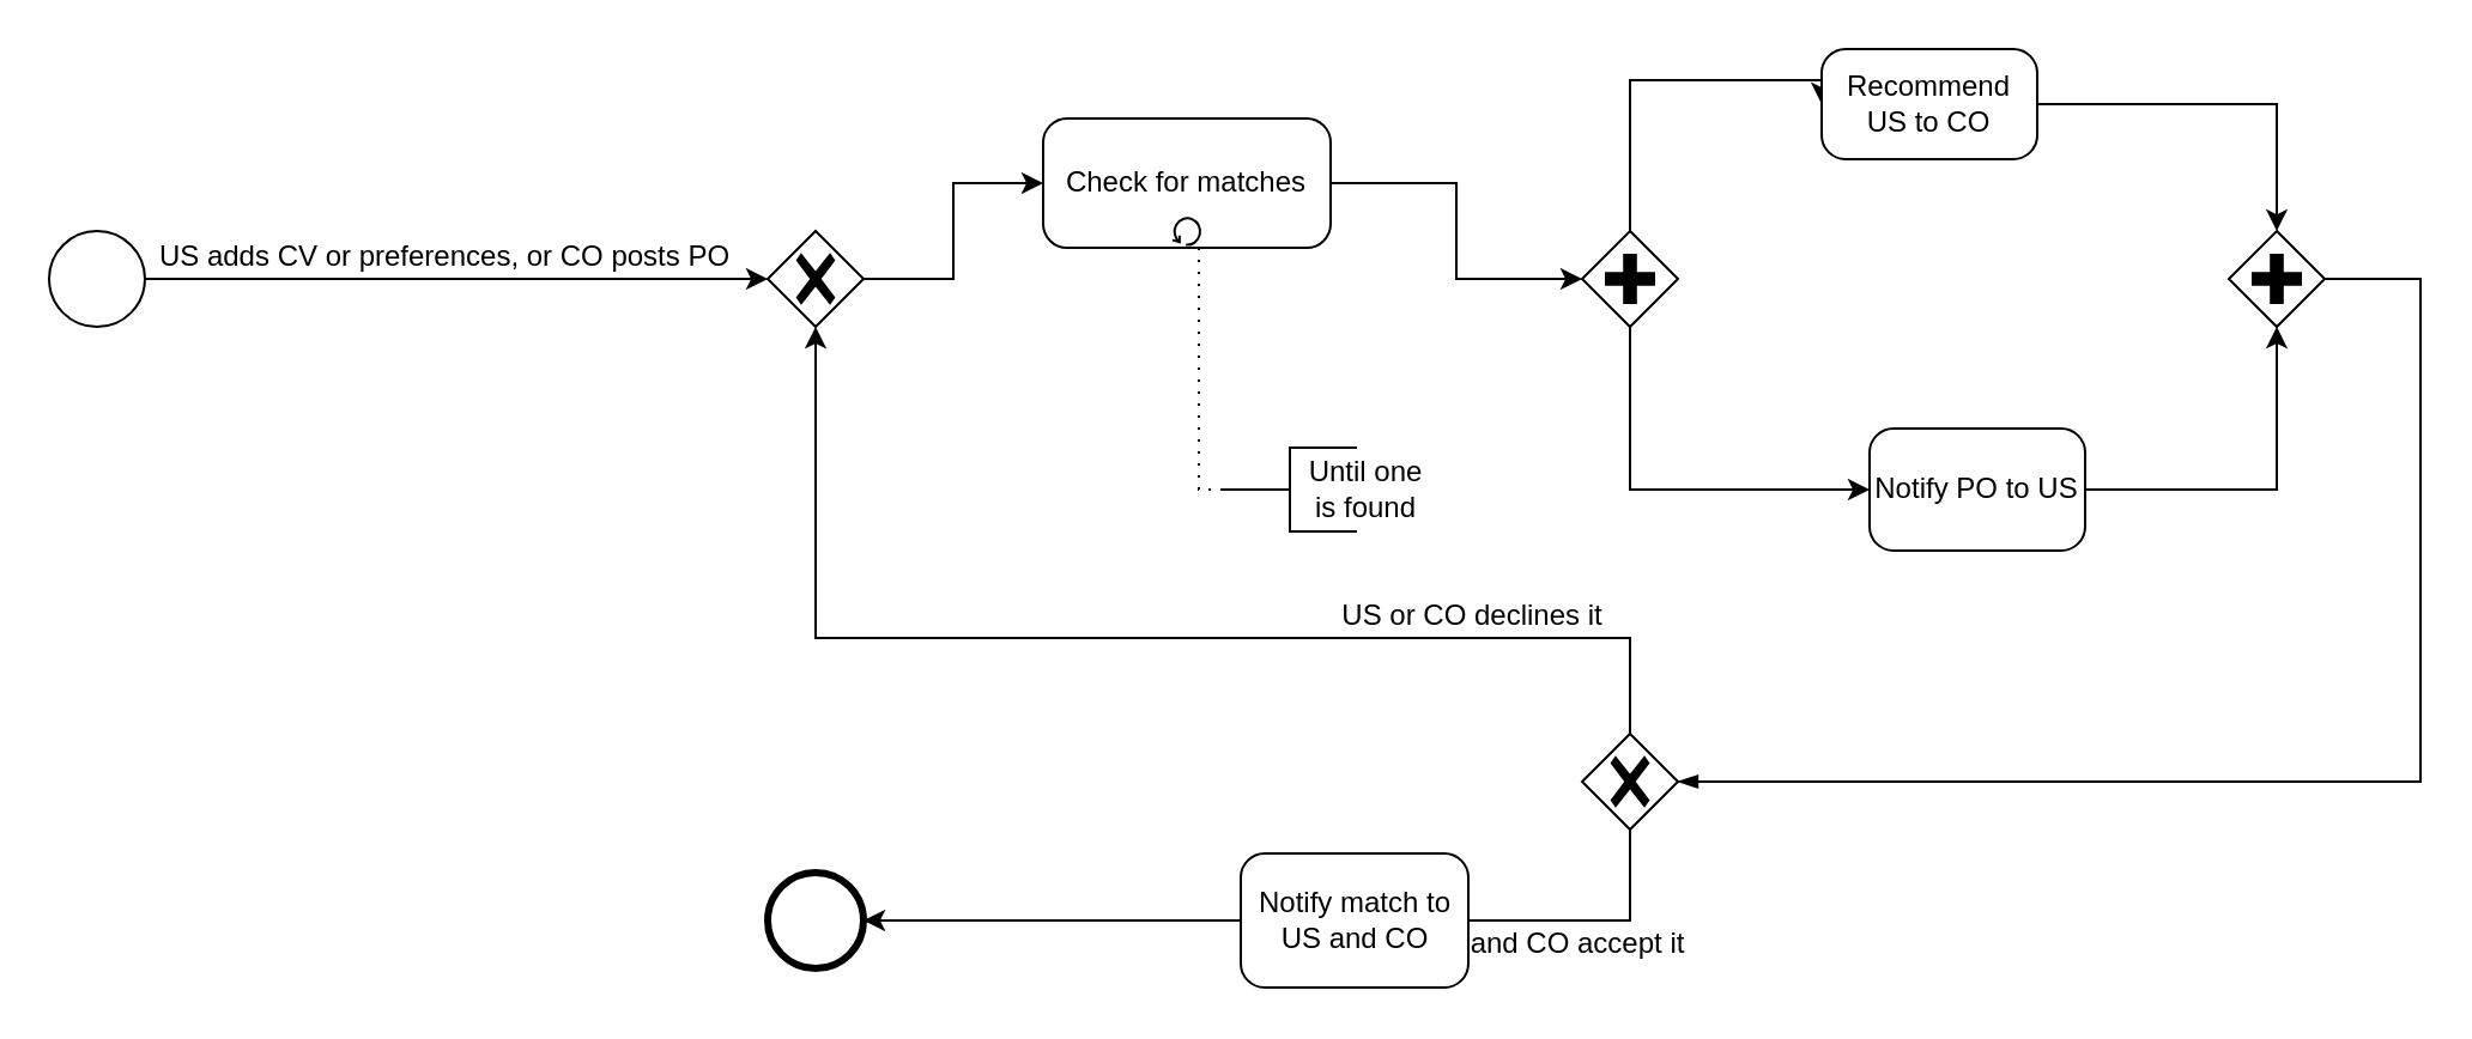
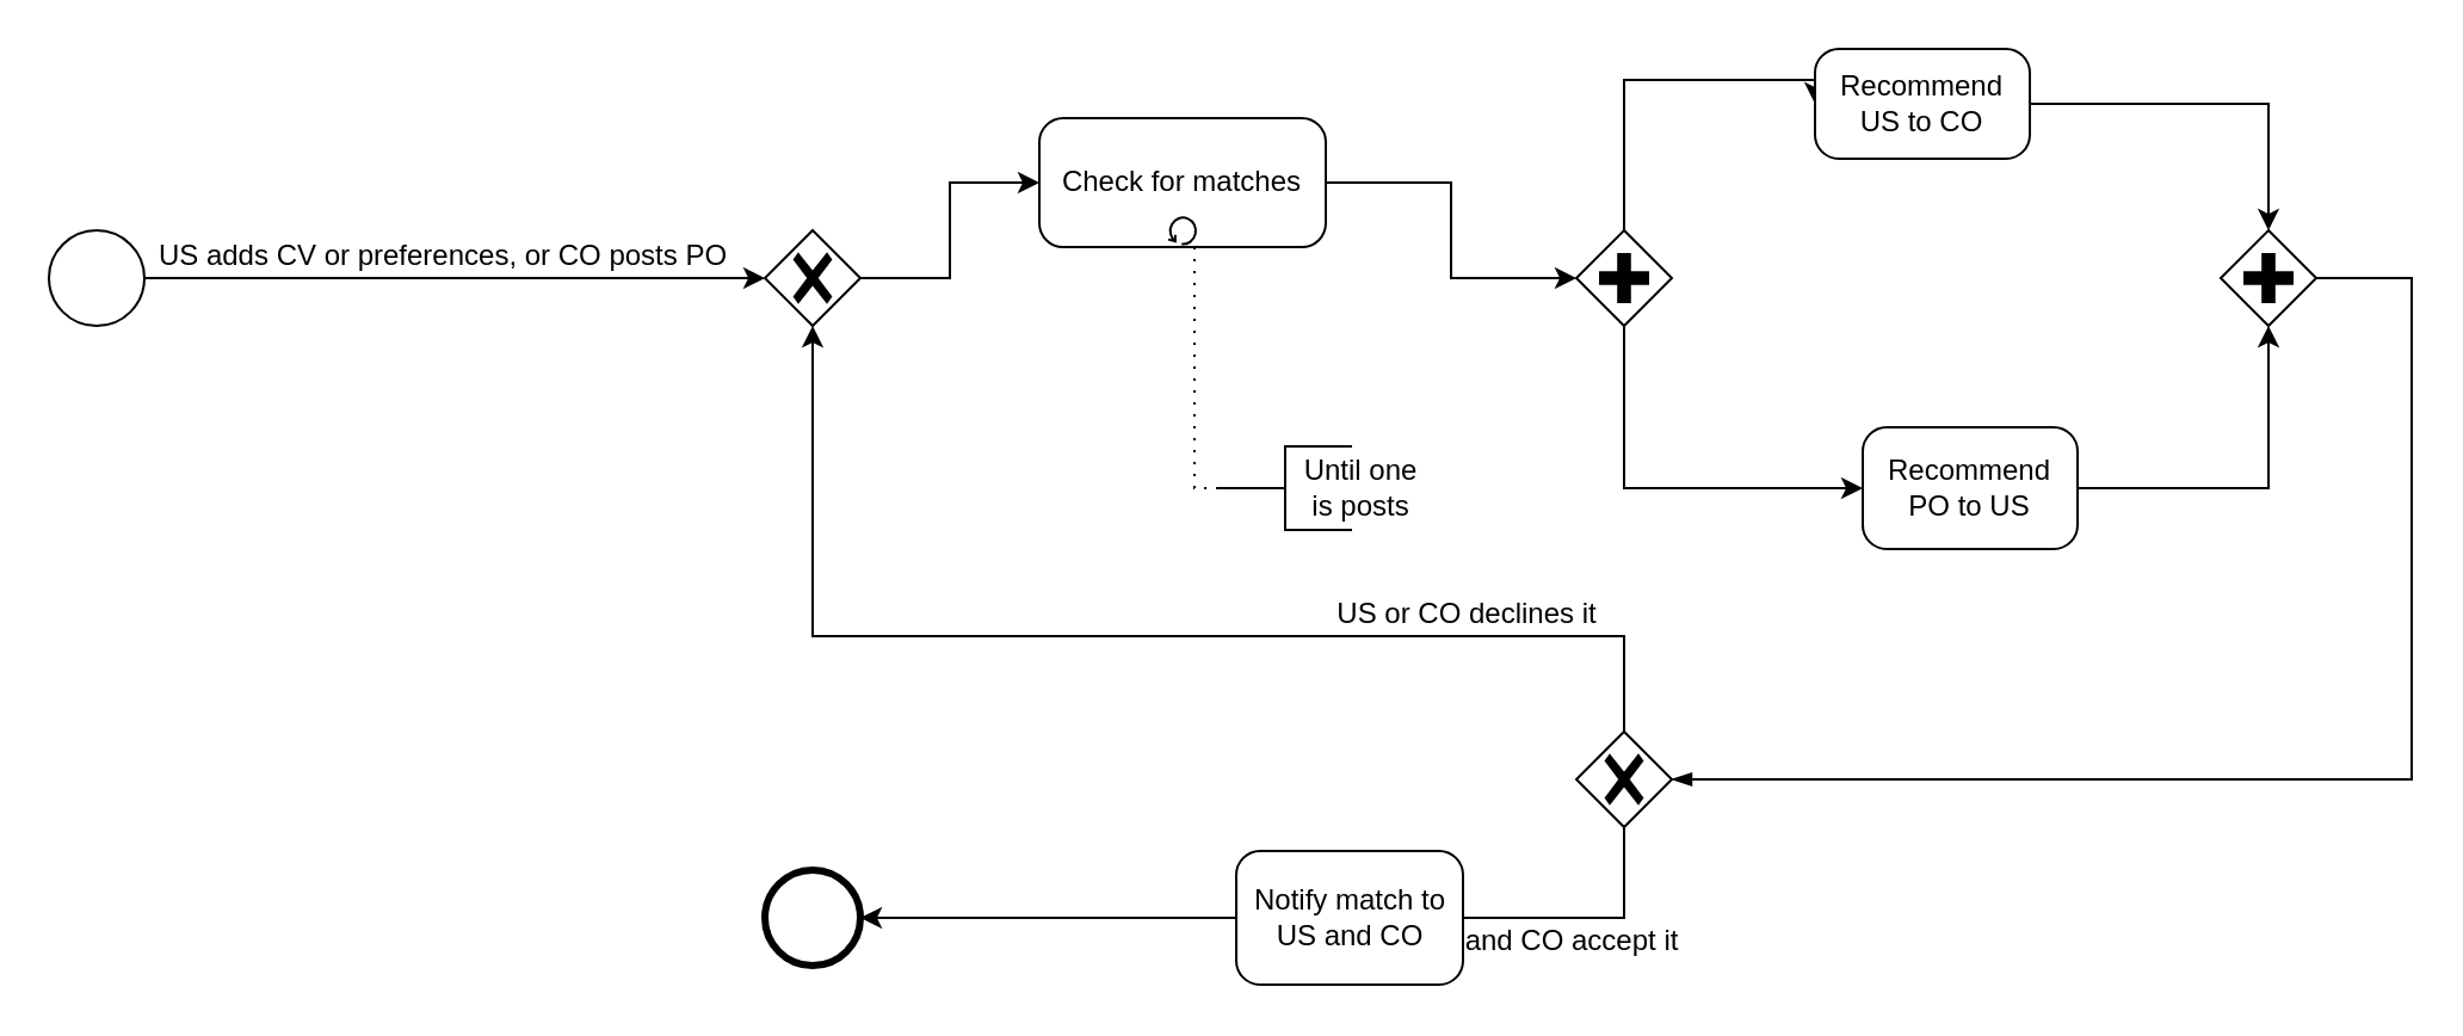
  <mxCell id="0" />
  <mxCell id="1" parent="0" />
  <mxCell id="2" value="" style="points=[[0.145,0.145,0],[0.5,0,0],[0.855,0.145,0],[1,0.5,0],[0.855,0.855,0],[0.5,1,0],[0.145,0.855,0],[0,0.5,0]];shape=mxgraph.bpmn.event;html=1;verticalLabelPosition=bottom;labelBackgroundColor=#ffffff;verticalAlign=top;align=center;perimeter=ellipsePerimeter;outlineConnect=0;aspect=fixed;outline=standard;symbol=general;" vertex="1" parent="1"><mxGeometry x="20" y="96.03" width="40" height="40" as="geometry" /></mxCell>
  <mxCell id="3" value="" style="points=[[0.145,0.145,0],[0.5,0,0],[0.855,0.145,0],[1,0.5,0],[0.855,0.855,0],[0.5,1,0],[0.145,0.855,0],[0,0.5,0]];shape=mxgraph.bpmn.event;html=1;verticalLabelPosition=bottom;labelBackgroundColor=#ffffff;verticalAlign=top;align=center;perimeter=ellipsePerimeter;outlineConnect=0;aspect=fixed;outline=end;symbol=terminate2;" vertex="1" parent="1"><mxGeometry x="320.001" y="363.998" width="40" height="40" as="geometry" /></mxCell>
  <mxCell id="4" style="edgeStyle=orthogonalEdgeStyle;rounded=0;orthogonalLoop=1;jettySize=auto;html=1;exitX=1;exitY=0.5;exitDx=0;exitDy=0;exitPerimeter=0;entryX=0;entryY=0.5;entryDx=0;entryDy=0;entryPerimeter=0;" edge="1" parent="1" source="10" target="15"><mxGeometry relative="1" as="geometry"><mxPoint x="660.001" y="115.808" as="sourcePoint" /><mxPoint x="743.33" y="115.79" as="targetPoint" /></mxGeometry></mxCell>
  <mxCell id="5" value="" style="points=[[0.25,0.25,0],[0.5,0,0],[0.75,0.25,0],[1,0.5,0],[0.75,0.75,0],[0.5,1,0],[0.25,0.75,0],[0,0.5,0]];shape=mxgraph.bpmn.gateway2;html=1;verticalLabelPosition=bottom;labelBackgroundColor=#ffffff;verticalAlign=top;align=center;perimeter=rhombusPerimeter;outlineConnect=0;outline=none;symbol=none;gwType=exclusive;" vertex="1" parent="1"><mxGeometry x="320" y="96" width="40" height="40" as="geometry" /></mxCell>
  <mxCell id="6" style="edgeStyle=orthogonalEdgeStyle;rounded=0;orthogonalLoop=1;jettySize=auto;html=1;entryX=0;entryY=0.5;entryDx=0;entryDy=0;entryPerimeter=0;" edge="1" parent="1" source="5" target="10"><mxGeometry relative="1" as="geometry"><mxPoint x="533" y="127" as="targetPoint" /></mxGeometry></mxCell>
  <mxCell id="7" style="edgeStyle=orthogonalEdgeStyle;rounded=0;orthogonalLoop=1;jettySize=auto;html=1;entryX=0.5;entryY=1;entryDx=0;entryDy=0;entryPerimeter=0;exitX=1;exitY=0.5;exitDx=0;exitDy=0;exitPerimeter=0;" edge="1" parent="1" source="27" target="16"><mxGeometry relative="1" as="geometry"><mxPoint x="1160.338" y="53.685" as="targetPoint" /><mxPoint x="1019.671" y="130" as="sourcePoint" /></mxGeometry></mxCell>
  <mxCell id="8" value="" style="endArrow=classic;html=1;rounded=0;exitX=1;exitY=0.5;exitDx=0;exitDy=0;exitPerimeter=0;entryX=0;entryY=0.5;entryDx=0;entryDy=0;entryPerimeter=0;" edge="1" parent="1" source="2" target="5"><mxGeometry relative="1" as="geometry"><mxPoint x="177.671" y="132.598" as="sourcePoint" /><mxPoint x="443.671" y="132.598" as="targetPoint" /></mxGeometry></mxCell>
  <mxCell id="9" value="&lt;font&gt;&lt;font style=&quot;font-size: 12px;&quot;&gt;US adds CV or preferences, or&amp;nbsp;&lt;/font&gt;&lt;/font&gt;&lt;span style=&quot;font-size: 12px;&quot;&gt;CO posts PO&lt;/span&gt;" style="edgeLabel;resizable=0;html=1;;align=center;verticalAlign=middle;" connectable="0" vertex="1" parent="8"><mxGeometry relative="1" as="geometry"><mxPoint x="-5" y="-10" as="offset" /></mxGeometry></mxCell>
  <mxCell id="10" value="&lt;font&gt;Check for matches&lt;/font&gt;" style="points=[[0.25,0,0],[0.5,0,0],[0.75,0,0],[1,0.25,0],[1,0.5,0],[1,0.75,0],[0.75,1,0],[0.5,1,0],[0.25,1,0],[0,0.75,0],[0,0.5,0],[0,0.25,0]];shape=mxgraph.bpmn.task;whiteSpace=wrap;rectStyle=rounded;size=10;html=1;container=1;expand=0;collapsible=0;taskMarker=abstract;isLoopStandard=1;" vertex="1" parent="1"><mxGeometry x="435" y="49.01" width="120" height="54.04" as="geometry" /></mxCell>
  <mxCell id="11" value="" style="html=1;shape=mxgraph.flowchart.annotation_2;align=left;labelPosition=right;" vertex="1" parent="1"><mxGeometry x="510.001" y="186.498" width="56" height="35" as="geometry" /></mxCell>
  <mxCell id="12" value="" style="edgeStyle=elbowEdgeStyle;fontSize=12;html=1;endFill=0;startFill=0;endSize=6;startSize=6;dashed=1;dashPattern=1 4;endArrow=none;startArrow=none;rounded=0;exitX=0.5;exitY=1;exitDx=0;exitDy=0;exitPerimeter=0;" edge="1" parent="1" source="10" target="11"><mxGeometry width="160" relative="1" as="geometry"><mxPoint x="540" y="186" as="sourcePoint" /><mxPoint x="670.671" y="197.228" as="targetPoint" /><Array as="points"><mxPoint x="500" y="186" /></Array></mxGeometry></mxCell>
- <mxCell id="13" value="&lt;font&gt;Until one is found&lt;/font&gt;" style="text;html=1;strokeColor=none;fillColor=none;align=center;verticalAlign=middle;whiteSpace=wrap;rounded=0;" vertex="1" parent="1"><mxGeometry x="540" y="189" width="60" height="30" as="geometry" /></mxCell>
+ <mxCell id="13" value="&lt;font&gt;Until one is posts&lt;/font&gt;" style="text;html=1;strokeColor=none;fillColor=none;align=center;verticalAlign=middle;whiteSpace=wrap;rounded=0;" vertex="1" parent="1"><mxGeometry x="540" y="189" width="60" height="30" as="geometry" /></mxCell>
  <mxCell id="14" style="edgeStyle=orthogonalEdgeStyle;rounded=0;orthogonalLoop=1;jettySize=auto;html=1;exitX=0.5;exitY=1;exitDx=0;exitDy=0;exitPerimeter=0;entryX=0;entryY=0.5;entryDx=0;entryDy=0;entryPerimeter=0;" edge="1" parent="1" source="15" target="27"><mxGeometry relative="1" as="geometry"><mxPoint x="898.007" y="133.018" as="targetPoint" /></mxGeometry></mxCell>
  <mxCell id="15" value="" style="points=[[0.25,0.25,0],[0.5,0,0],[0.75,0.25,0],[1,0.5,0],[0.75,0.75,0],[0.5,1,0],[0.25,0.75,0],[0,0.5,0]];shape=mxgraph.bpmn.gateway2;html=1;verticalLabelPosition=bottom;labelBackgroundColor=#ffffff;verticalAlign=top;align=center;perimeter=rhombusPerimeter;outlineConnect=0;outline=none;symbol=none;gwType=parallel;aspect=fixed;" vertex="1" parent="1"><mxGeometry x="660.001" y="96.028" width="40" height="40" as="geometry" /></mxCell>
  <mxCell id="16" value="" style="points=[[0.25,0.25,0],[0.5,0,0],[0.75,0.25,0],[1,0.5,0],[0.75,0.75,0],[0.5,1,0],[0.25,0.75,0],[0,0.5,0]];shape=mxgraph.bpmn.gateway2;html=1;verticalLabelPosition=bottom;labelBackgroundColor=#ffffff;verticalAlign=top;align=center;perimeter=rhombusPerimeter;outlineConnect=0;outline=none;symbol=none;gwType=parallel;aspect=fixed;" vertex="1" parent="1"><mxGeometry x="930.001" y="96.028" width="40" height="40" as="geometry" /></mxCell>
  <mxCell id="17" style="edgeStyle=orthogonalEdgeStyle;rounded=0;orthogonalLoop=1;jettySize=auto;html=1;entryX=0.5;entryY=0;entryDx=0;entryDy=0;entryPerimeter=0;exitX=1;exitY=0.5;exitDx=0;exitDy=0;exitPerimeter=0;" edge="1" parent="1" source="28" target="16"><mxGeometry relative="1" as="geometry"><mxPoint x="1043.67" y="-65" as="sourcePoint" /></mxGeometry></mxCell>
  <mxCell id="18" value="" style="points=[[0.25,0.25,0],[0.5,0,0],[0.75,0.25,0],[1,0.5,0],[0.75,0.75,0],[0.5,1,0],[0.25,0.75,0],[0,0.5,0]];shape=mxgraph.bpmn.gateway2;html=1;verticalLabelPosition=bottom;labelBackgroundColor=#ffffff;verticalAlign=top;align=center;perimeter=rhombusPerimeter;outlineConnect=0;outline=none;symbol=none;gwType=exclusive;aspect=fixed;" vertex="1" parent="1"><mxGeometry x="660.001" y="305.998" width="40" height="40" as="geometry" /></mxCell>
  <mxCell id="19" value="" style="edgeStyle=elbowEdgeStyle;fontSize=12;html=1;endArrow=blockThin;endFill=1;rounded=0;exitX=1;exitY=0.5;exitDx=0;exitDy=0;exitPerimeter=0;entryX=1;entryY=0.5;entryDx=0;entryDy=0;entryPerimeter=0;" edge="1" parent="1" source="16" target="18"><mxGeometry width="160" relative="1" as="geometry"><mxPoint x="1189.671" y="23.018" as="sourcePoint" /><mxPoint x="960" y="326" as="targetPoint" /><Array as="points"><mxPoint x="1010" y="226" /></Array></mxGeometry></mxCell>
  <mxCell id="20" value="" style="endArrow=classic;html=1;rounded=0;exitX=0.5;exitY=1;exitDx=0;exitDy=0;exitPerimeter=0;entryX=0;entryY=0.5;entryDx=0;entryDy=0;entryPerimeter=0;" edge="1" parent="1" source="18" target="26"><mxGeometry relative="1" as="geometry"><mxPoint x="1703.671" y="143.048" as="sourcePoint" /><mxPoint x="1210.001" y="143.468" as="targetPoint" /><Array as="points"><mxPoint x="680" y="384" /></Array></mxGeometry></mxCell>
  <mxCell id="21" value="&lt;span style=&quot;font-size: 12px;&quot;&gt;US and CO accept it&lt;/span&gt;" style="edgeLabel;resizable=0;html=1;;align=center;verticalAlign=middle;" connectable="0" vertex="1" parent="20"><mxGeometry relative="1" as="geometry"><mxPoint x="29" y="9" as="offset" /></mxGeometry></mxCell>
  <mxCell id="22" value="" style="endArrow=classic;html=1;rounded=0;exitX=0.5;exitY=0;exitDx=0;exitDy=0;exitPerimeter=0;" edge="1" parent="1" source="18"><mxGeometry relative="1" as="geometry"><mxPoint x="930" y="266" as="sourcePoint" /><mxPoint x="340" y="136" as="targetPoint" /><Array as="points"><mxPoint x="680" y="266" /><mxPoint x="530" y="266" /><mxPoint x="340" y="266" /></Array></mxGeometry></mxCell>
  <mxCell id="23" value="&lt;span style=&quot;font-size: 12px;&quot;&gt;US or CO declines it&lt;/span&gt;" style="edgeLabel;resizable=0;html=1;;align=center;verticalAlign=middle;" connectable="0" vertex="1" parent="22"><mxGeometry relative="1" as="geometry"><mxPoint x="149" y="-10" as="offset" /></mxGeometry></mxCell>
  <mxCell id="24" style="edgeStyle=orthogonalEdgeStyle;rounded=0;orthogonalLoop=1;jettySize=auto;html=1;entryX=0;entryY=0.5;entryDx=0;entryDy=0;entryPerimeter=0;exitX=0.5;exitY=0;exitDx=0;exitDy=0;exitPerimeter=0;" edge="1" parent="1" source="15" target="28"><mxGeometry relative="1" as="geometry"><mxPoint x="897" y="-64.99" as="targetPoint" /><Array as="points"><mxPoint x="680" y="33" /></Array></mxGeometry></mxCell>
  <mxCell id="25" style="edgeStyle=orthogonalEdgeStyle;rounded=0;orthogonalLoop=1;jettySize=auto;html=1;" edge="1" parent="1" source="26" target="3"><mxGeometry relative="1" as="geometry" /></mxCell>
  <mxCell id="26" value="&lt;font&gt;Notify match to US and CO&lt;/font&gt;" style="points=[[0.25,0,0],[0.5,0,0],[0.75,0,0],[1,0.25,0],[1,0.5,0],[1,0.75,0],[0.75,1,0],[0.5,1,0],[0.25,1,0],[0,0.75,0],[0,0.5,0],[0,0.25,0]];shape=mxgraph.bpmn.task;whiteSpace=wrap;rectStyle=rounded;size=10;html=1;container=1;expand=0;collapsible=0;taskMarker=abstract;" vertex="1" parent="1"><mxGeometry x="517.5" y="356" width="95" height="56" as="geometry" /></mxCell>
- <mxCell id="27" value="&lt;font&gt;Notify PO to US&lt;/font&gt;" style="points=[[0.25,0,0],[0.5,0,0],[0.75,0,0],[1,0.25,0],[1,0.5,0],[1,0.75,0],[0.75,1,0],[0.5,1,0],[0.25,1,0],[0,0.75,0],[0,0.5,0],[0,0.25,0]];shape=mxgraph.bpmn.task;whiteSpace=wrap;rectStyle=rounded;size=10;html=1;container=1;expand=0;collapsible=0;taskMarker=abstract;" vertex="1" parent="1"><mxGeometry x="780" y="178.5" width="90" height="51" as="geometry" /></mxCell>
+ <mxCell id="27" value="&lt;font&gt;Recommend PO to US&lt;/font&gt;" style="points=[[0.25,0,0],[0.5,0,0],[0.75,0,0],[1,0.25,0],[1,0.5,0],[1,0.75,0],[0.75,1,0],[0.5,1,0],[0.25,1,0],[0,0.75,0],[0,0.5,0],[0,0.25,0]];shape=mxgraph.bpmn.task;whiteSpace=wrap;rectStyle=rounded;size=10;html=1;container=1;expand=0;collapsible=0;taskMarker=abstract;" vertex="1" parent="1"><mxGeometry x="780" y="178.5" width="90" height="51" as="geometry" /></mxCell>
  <mxCell id="28" value="&lt;font&gt;Recommend US to CO&lt;/font&gt;" style="points=[[0.25,0,0],[0.5,0,0],[0.75,0,0],[1,0.25,0],[1,0.5,0],[1,0.75,0],[0.75,1,0],[0.5,1,0],[0.25,1,0],[0,0.75,0],[0,0.5,0],[0,0.25,0]];shape=mxgraph.bpmn.task;whiteSpace=wrap;rectStyle=rounded;size=10;html=1;container=1;expand=0;collapsible=0;taskMarker=abstract;" vertex="1" parent="1"><mxGeometry x="760" y="20" width="90" height="46" as="geometry" /></mxCell>
